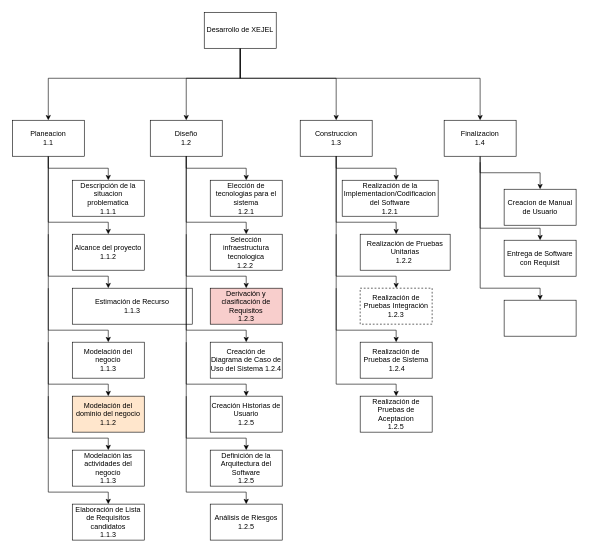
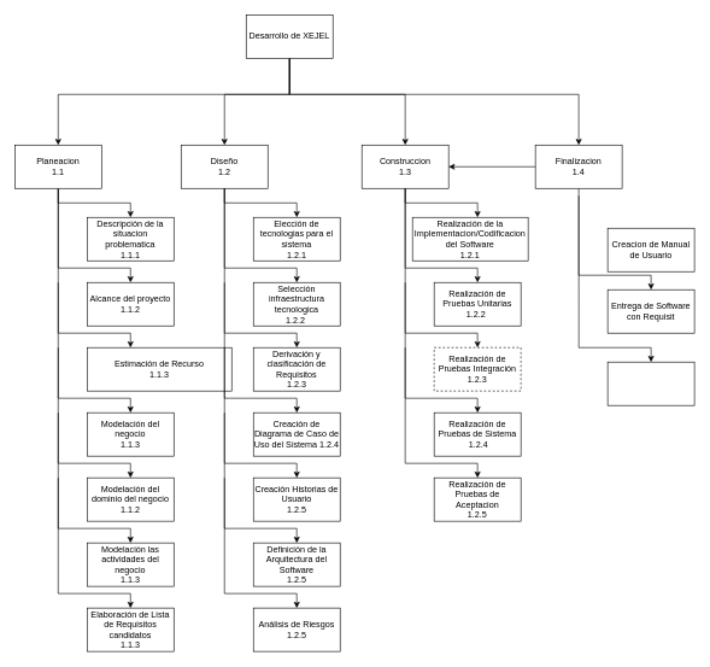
  <mxCell id="0" />
  <mxCell id="1" parent="0" />
  <mxCell id="2" value="" style="edgeStyle=orthogonalEdgeStyle;rounded=0;orthogonalLoop=1;jettySize=auto;html=1;" edge="1" parent="1" source="6" target="12"><mxGeometry relative="1" as="geometry"><Array as="points"><mxPoint x="400" y="130" /><mxPoint x="310" y="130" /></Array></mxGeometry></mxCell>
  <mxCell id="3" value="" style="edgeStyle=orthogonalEdgeStyle;rounded=0;orthogonalLoop=1;jettySize=auto;html=1;entryX=0.5;entryY=0;entryDx=0;entryDy=0;" edge="1" parent="1" source="6" target="13"><mxGeometry relative="1" as="geometry"><Array as="points"><mxPoint x="400" y="130" /><mxPoint x="560" y="130" /></Array></mxGeometry></mxCell>
  <mxCell id="4" value="" style="edgeStyle=orthogonalEdgeStyle;rounded=0;orthogonalLoop=1;jettySize=auto;html=1;" edge="1" parent="1" source="6" target="17"><mxGeometry relative="1" as="geometry"><Array as="points"><mxPoint x="400" y="130" /><mxPoint x="800" y="130" /></Array></mxGeometry></mxCell>
  <mxCell id="5" style="edgeStyle=orthogonalEdgeStyle;rounded=0;orthogonalLoop=1;jettySize=auto;html=1;entryX=0.5;entryY=0;entryDx=0;entryDy=0;" edge="1" parent="1" source="6" target="11"><mxGeometry relative="1" as="geometry"><Array as="points"><mxPoint x="400" y="130" /><mxPoint x="80" y="130" /></Array></mxGeometry></mxCell>
  <mxCell id="6" value="Desarrollo de XEJEL" style="rounded=0;whiteSpace=wrap;html=1;" vertex="1" parent="1"><mxGeometry x="340" y="20" width="120" height="60" as="geometry" /></mxCell>
  <mxCell id="7" value="" style="edgeStyle=orthogonalEdgeStyle;rounded=0;orthogonalLoop=1;jettySize=auto;html=1;strokeColor=#000000;" edge="1" parent="1" source="11" target="18"><mxGeometry relative="1" as="geometry"><Array as="points"><mxPoint x="80" y="280" /><mxPoint x="180" y="280" /></Array></mxGeometry></mxCell>
  <mxCell id="8" value="" style="edgeStyle=orthogonalEdgeStyle;rounded=0;orthogonalLoop=1;jettySize=auto;html=1;strokeColor=#000000;" edge="1" parent="1" source="11" target="19"><mxGeometry relative="1" as="geometry"><Array as="points"><mxPoint x="80" y="370" /><mxPoint x="180" y="370" /></Array></mxGeometry></mxCell>
  <mxCell id="9" value="" style="edgeStyle=orthogonalEdgeStyle;rounded=0;orthogonalLoop=1;jettySize=auto;html=1;strokeColor=#000000;" edge="1" parent="1" source="11" target="20"><mxGeometry relative="1" as="geometry"><Array as="points"><mxPoint x="80" y="460" /><mxPoint x="180" y="460" /></Array></mxGeometry></mxCell>
  <mxCell id="10" value="" style="edgeStyle=orthogonalEdgeStyle;rounded=0;orthogonalLoop=1;jettySize=auto;html=1;entryX=0.5;entryY=0;entryDx=0;entryDy=0;strokeColor=#000000;" edge="1" parent="1" target="21"><mxGeometry relative="1" as="geometry"><mxPoint x="80" y="390" as="sourcePoint" /><mxPoint x="180" y="750" as="targetPoint" /><Array as="points"><mxPoint x="80" y="550" /><mxPoint x="180" y="550" /></Array></mxGeometry></mxCell>
  <mxCell id="11" value="Planeacion&lt;div&gt;1.1&lt;/div&gt;" style="rounded=0;whiteSpace=wrap;html=1;" vertex="1" parent="1"><mxGeometry x="20" y="200" width="120" height="60" as="geometry" /></mxCell>
  <mxCell id="12" value="&lt;div&gt;Diseño&lt;/div&gt;&lt;div&gt;1.2&lt;/div&gt;" style="whiteSpace=wrap;html=1;rounded=0;" vertex="1" parent="1"><mxGeometry x="250" y="200" width="120" height="60" as="geometry" /></mxCell>
  <mxCell id="13" value="&lt;div&gt;Construccion&lt;/div&gt;&lt;div&gt;1.3&lt;/div&gt;" style="whiteSpace=wrap;html=1;rounded=0;" vertex="1" parent="1"><mxGeometry x="500" y="200" width="120" height="60" as="geometry" /></mxCell>
- <mxCell id="14" value="" style="edgeStyle=orthogonalEdgeStyle;rounded=0;orthogonalLoop=1;jettySize=auto;html=1;" edge="1" parent="1" source="17" target="52"><mxGeometry relative="1" as="geometry" /></mxCell>
+ <mxCell id="14" value="" style="edgeStyle=orthogonalEdgeStyle;rounded=0;orthogonalLoop=1;jettySize=auto;html=1;" edge="1" parent="1" source="17" target="13"><mxGeometry relative="1" as="geometry" /></mxCell>
  <mxCell id="15" value="" style="edgeStyle=orthogonalEdgeStyle;rounded=0;orthogonalLoop=1;jettySize=auto;html=1;" edge="1" parent="1" source="17" target="53"><mxGeometry relative="1" as="geometry"><Array as="points"><mxPoint x="800" y="380" /><mxPoint x="900" y="380" /></Array></mxGeometry></mxCell>
  <mxCell id="16" value="" style="edgeStyle=orthogonalEdgeStyle;rounded=0;orthogonalLoop=1;jettySize=auto;html=1;" edge="1" parent="1" target="54"><mxGeometry relative="1" as="geometry"><mxPoint x="800.059" y="270" as="sourcePoint" /><Array as="points"><mxPoint x="800" y="480" /><mxPoint x="900" y="480" /></Array></mxGeometry></mxCell>
  <mxCell id="17" value="Finalizacion&lt;div&gt;1.4&lt;/div&gt;" style="whiteSpace=wrap;html=1;rounded=0;" vertex="1" parent="1"><mxGeometry x="740" y="200" width="120" height="60" as="geometry" /></mxCell>
  <mxCell id="18" value="Descripción de la situacion problematica&lt;div&gt;1.1.1&lt;/div&gt;" style="whiteSpace=wrap;html=1;rounded=0;" vertex="1" parent="1"><mxGeometry x="120" y="300" width="120" height="60" as="geometry" /></mxCell>
  <mxCell id="19" value="Alcance del proyecto 1.1.2" style="whiteSpace=wrap;html=1;rounded=0;" vertex="1" parent="1"><mxGeometry x="120" y="390" width="120" height="60" as="geometry" /></mxCell>
  <mxCell id="20" value="Estimación de Recurso&lt;div&gt;1.1.3&lt;/div&gt;" style="whiteSpace=wrap;html=1;rounded=0;" vertex="1" parent="1"><mxGeometry x="120" y="480" width="200" height="60" as="geometry" /></mxCell>
  <mxCell id="21" value="Modelación del negocio&lt;div&gt;1.1.3&lt;/div&gt;" style="whiteSpace=wrap;html=1;rounded=0;" vertex="1" parent="1"><mxGeometry x="120" y="570" width="120" height="60" as="geometry" /></mxCell>
  <mxCell id="22" value="" style="edgeStyle=orthogonalEdgeStyle;rounded=0;orthogonalLoop=1;jettySize=auto;html=1;" edge="1" parent="1" target="26"><mxGeometry relative="1" as="geometry"><mxPoint x="310" y="260" as="sourcePoint" /><Array as="points"><mxPoint x="310" y="280" /><mxPoint x="410" y="280" /></Array></mxGeometry></mxCell>
  <mxCell id="23" value="" style="edgeStyle=orthogonalEdgeStyle;rounded=0;orthogonalLoop=1;jettySize=auto;html=1;" edge="1" parent="1" target="27"><mxGeometry relative="1" as="geometry"><mxPoint x="310" y="260" as="sourcePoint" /><Array as="points"><mxPoint x="310" y="370" /><mxPoint x="410" y="370" /></Array></mxGeometry></mxCell>
  <mxCell id="24" value="" style="edgeStyle=orthogonalEdgeStyle;rounded=0;orthogonalLoop=1;jettySize=auto;html=1;" edge="1" parent="1" target="28"><mxGeometry relative="1" as="geometry"><mxPoint x="310" y="260" as="sourcePoint" /><Array as="points"><mxPoint x="310" y="460" /><mxPoint x="410" y="460" /></Array></mxGeometry></mxCell>
  <mxCell id="25" value="" style="edgeStyle=orthogonalEdgeStyle;rounded=0;orthogonalLoop=1;jettySize=auto;html=1;entryX=0.5;entryY=0;entryDx=0;entryDy=0;" edge="1" parent="1" target="29"><mxGeometry relative="1" as="geometry"><mxPoint x="310" y="390" as="sourcePoint" /><mxPoint x="410" y="750" as="targetPoint" /><Array as="points"><mxPoint x="310" y="550" /><mxPoint x="410" y="550" /></Array></mxGeometry></mxCell>
  <mxCell id="26" value="Elección de tecnologias para el sistema&lt;div&gt;1.2.1&lt;/div&gt;" style="whiteSpace=wrap;html=1;rounded=0;" vertex="1" parent="1"><mxGeometry x="350" y="300" width="120" height="60" as="geometry" /></mxCell>
  <mxCell id="27" value="Selección infraestructura tecnologica&lt;div&gt;1.2.2&amp;nbsp;&lt;/div&gt;" style="whiteSpace=wrap;html=1;rounded=0;" vertex="1" parent="1"><mxGeometry x="350" y="390" width="120" height="60" as="geometry" /></mxCell>
- <mxCell id="28" value="Derivación y clasificación de Requisitos&lt;div&gt;1.2.3&lt;/div&gt;" style="whiteSpace=wrap;html=1;rounded=0;fillColor=#f8cecc;" vertex="1" parent="1"><mxGeometry x="350" y="480" width="120" height="60" as="geometry" /></mxCell>
+ <mxCell id="28" value="Derivación y clasificación de Requisitos&lt;div&gt;1.2.3&lt;/div&gt;" style="whiteSpace=wrap;html=1;rounded=0;" vertex="1" parent="1"><mxGeometry x="350" y="480" width="120" height="60" as="geometry" /></mxCell>
  <mxCell id="29" value="Creación de Diagrama de Caso de Uso del Sistema 1.2.4" style="whiteSpace=wrap;html=1;rounded=0;" vertex="1" parent="1"><mxGeometry x="350" y="570" width="120" height="60" as="geometry" /></mxCell>
  <mxCell id="30" value="" style="edgeStyle=orthogonalEdgeStyle;rounded=0;orthogonalLoop=1;jettySize=auto;html=1;entryX=0.5;entryY=0;entryDx=0;entryDy=0;" edge="1" parent="1" target="31"><mxGeometry relative="1" as="geometry"><mxPoint x="310" y="480" as="sourcePoint" /><mxPoint x="410" y="840" as="targetPoint" /><Array as="points"><mxPoint x="310" y="640" /><mxPoint x="410" y="640" /></Array></mxGeometry></mxCell>
  <mxCell id="31" value="Creación Historias de Usuario&lt;div&gt;1.2.5&lt;/div&gt;" style="whiteSpace=wrap;html=1;rounded=0;" vertex="1" parent="1"><mxGeometry x="350" y="660" width="120" height="60" as="geometry" /></mxCell>
  <mxCell id="32" value="" style="edgeStyle=orthogonalEdgeStyle;rounded=0;orthogonalLoop=1;jettySize=auto;html=1;entryX=0.5;entryY=0;entryDx=0;entryDy=0;strokeColor=#000000;" edge="1" parent="1" target="33"><mxGeometry relative="1" as="geometry"><mxPoint x="80" y="480" as="sourcePoint" /><mxPoint x="180" y="840" as="targetPoint" /><Array as="points"><mxPoint x="80" y="640" /><mxPoint x="180" y="640" /></Array></mxGeometry></mxCell>
- <mxCell id="33" value="Modelación del dominio del negocio 1.1.2" style="whiteSpace=wrap;html=1;rounded=0;fillColor=#ffe6cc;" vertex="1" parent="1"><mxGeometry x="120" y="660" width="120" height="60" as="geometry" /></mxCell>
+ <mxCell id="33" value="Modelación del dominio del negocio 1.1.2" style="whiteSpace=wrap;html=1;rounded=0;" vertex="1" parent="1"><mxGeometry x="120" y="660" width="120" height="60" as="geometry" /></mxCell>
  <mxCell id="34" value="" style="edgeStyle=orthogonalEdgeStyle;rounded=0;orthogonalLoop=1;jettySize=auto;html=1;entryX=0.5;entryY=0;entryDx=0;entryDy=0;strokeColor=#000000;" edge="1" parent="1" target="35"><mxGeometry relative="1" as="geometry"><mxPoint x="80" y="570" as="sourcePoint" /><mxPoint x="180" y="930" as="targetPoint" /><Array as="points"><mxPoint x="80" y="730" /><mxPoint x="180" y="730" /></Array></mxGeometry></mxCell>
  <mxCell id="35" value="Modelación las actividades del negocio&lt;div&gt;1.1.3&lt;/div&gt;" style="whiteSpace=wrap;html=1;rounded=0;" vertex="1" parent="1"><mxGeometry x="120" y="750" width="120" height="60" as="geometry" /></mxCell>
  <mxCell id="36" value="" style="edgeStyle=orthogonalEdgeStyle;rounded=0;orthogonalLoop=1;jettySize=auto;html=1;entryX=0.5;entryY=0;entryDx=0;entryDy=0;strokeColor=#000000;" edge="1" parent="1" target="37"><mxGeometry relative="1" as="geometry"><mxPoint x="80" y="660" as="sourcePoint" /><mxPoint x="180" y="1020" as="targetPoint" /><Array as="points"><mxPoint x="80" y="820" /><mxPoint x="180" y="820" /></Array></mxGeometry></mxCell>
  <mxCell id="37" value="Elaboración de Lista de Requisitos candidatos&lt;div&gt;1.1.3&lt;/div&gt;" style="whiteSpace=wrap;html=1;rounded=0;" vertex="1" parent="1"><mxGeometry x="120" y="840" width="120" height="60" as="geometry" /></mxCell>
  <mxCell id="38" value="" style="edgeStyle=orthogonalEdgeStyle;rounded=0;orthogonalLoop=1;jettySize=auto;html=1;entryX=0.5;entryY=0;entryDx=0;entryDy=0;" edge="1" parent="1" target="39"><mxGeometry relative="1" as="geometry"><mxPoint x="310" y="570" as="sourcePoint" /><mxPoint x="410" y="930" as="targetPoint" /><Array as="points"><mxPoint x="310" y="730" /><mxPoint x="410" y="730" /></Array></mxGeometry></mxCell>
  <mxCell id="39" value="Definición de la Arquitectura del Software&lt;div&gt;1.2.5&lt;/div&gt;" style="whiteSpace=wrap;html=1;rounded=0;" vertex="1" parent="1"><mxGeometry x="350" y="750" width="120" height="60" as="geometry" /></mxCell>
  <mxCell id="40" value="" style="edgeStyle=orthogonalEdgeStyle;rounded=0;orthogonalLoop=1;jettySize=auto;html=1;entryX=0.5;entryY=0;entryDx=0;entryDy=0;" edge="1" parent="1" target="41"><mxGeometry relative="1" as="geometry"><mxPoint x="310" y="660" as="sourcePoint" /><mxPoint x="410" y="1020" as="targetPoint" /><Array as="points"><mxPoint x="310" y="820" /><mxPoint x="410" y="820" /></Array></mxGeometry></mxCell>
  <mxCell id="41" value="Análisis de Riesgos&lt;div&gt;1.2.5&lt;/div&gt;" style="whiteSpace=wrap;html=1;rounded=0;" vertex="1" parent="1"><mxGeometry x="350" y="840" width="120" height="60" as="geometry" /></mxCell>
  <mxCell id="42" value="" style="edgeStyle=orthogonalEdgeStyle;rounded=0;orthogonalLoop=1;jettySize=auto;html=1;" edge="1" parent="1" target="46"><mxGeometry relative="1" as="geometry"><mxPoint x="560" y="260" as="sourcePoint" /><Array as="points"><mxPoint x="560" y="280" /><mxPoint x="660" y="280" /></Array></mxGeometry></mxCell>
  <mxCell id="43" value="" style="edgeStyle=orthogonalEdgeStyle;rounded=0;orthogonalLoop=1;jettySize=auto;html=1;" edge="1" parent="1" target="47"><mxGeometry relative="1" as="geometry"><mxPoint x="560" y="260" as="sourcePoint" /><Array as="points"><mxPoint x="560" y="370" /><mxPoint x="660" y="370" /></Array></mxGeometry></mxCell>
  <mxCell id="44" value="" style="edgeStyle=orthogonalEdgeStyle;rounded=0;orthogonalLoop=1;jettySize=auto;html=1;" edge="1" parent="1" target="48"><mxGeometry relative="1" as="geometry"><mxPoint x="560" y="260" as="sourcePoint" /><Array as="points"><mxPoint x="560" y="460" /><mxPoint x="660" y="460" /></Array></mxGeometry></mxCell>
  <mxCell id="45" value="" style="edgeStyle=orthogonalEdgeStyle;rounded=0;orthogonalLoop=1;jettySize=auto;html=1;entryX=0.5;entryY=0;entryDx=0;entryDy=0;" edge="1" parent="1" target="49"><mxGeometry relative="1" as="geometry"><mxPoint x="560" y="390" as="sourcePoint" /><mxPoint x="660" y="750" as="targetPoint" /><Array as="points"><mxPoint x="560" y="550" /><mxPoint x="660" y="550" /></Array></mxGeometry></mxCell>
  <mxCell id="46" value="Realización de la Implementacion/Codificacion del Software&lt;div&gt;1.2.1&lt;/div&gt;" style="whiteSpace=wrap;html=1;rounded=0;" vertex="1" parent="1"><mxGeometry x="570" y="300" width="160" height="60" as="geometry" /></mxCell>
- <mxCell id="47" value="&lt;div&gt;Realización de Pruebas Unitarias&lt;/div&gt;&lt;div&gt;1.2.2&amp;nbsp;&lt;/div&gt;" style="whiteSpace=wrap;html=1;rounded=0;" vertex="1" parent="1"><mxGeometry x="600" y="390" width="150" height="60" as="geometry" /></mxCell>
+ <mxCell id="47" value="&lt;div&gt;Realización de Pruebas Unitarias&lt;/div&gt;&lt;div&gt;1.2.2&amp;nbsp;&lt;/div&gt;" style="whiteSpace=wrap;html=1;rounded=0;" vertex="1" parent="1"><mxGeometry x="600" y="390" width="120" height="60" as="geometry" /></mxCell>
  <mxCell id="48" value="&lt;div&gt;Realización de Pruebas Integración&lt;/div&gt;&lt;div&gt;1.2.3&lt;/div&gt;" style="whiteSpace=wrap;html=1;rounded=0;dashed=1;" vertex="1" parent="1"><mxGeometry x="600" y="480" width="120" height="60" as="geometry" /></mxCell>
  <mxCell id="49" value="&lt;div&gt;Realización de Pruebas de Sistema&lt;/div&gt;&amp;nbsp;1.2.4" style="whiteSpace=wrap;html=1;rounded=0;" vertex="1" parent="1"><mxGeometry x="600" y="570" width="120" height="60" as="geometry" /></mxCell>
  <mxCell id="50" value="" style="edgeStyle=orthogonalEdgeStyle;rounded=0;orthogonalLoop=1;jettySize=auto;html=1;entryX=0.5;entryY=0;entryDx=0;entryDy=0;" edge="1" parent="1" target="51"><mxGeometry relative="1" as="geometry"><mxPoint x="560" y="480" as="sourcePoint" /><mxPoint x="660" y="840" as="targetPoint" /><Array as="points"><mxPoint x="560" y="640" /><mxPoint x="660" y="640" /></Array></mxGeometry></mxCell>
  <mxCell id="51" value="&lt;div&gt;Realización de Pruebas de Aceptacion&lt;/div&gt;&lt;div&gt;1.2.5&lt;/div&gt;" style="whiteSpace=wrap;html=1;rounded=0;" vertex="1" parent="1"><mxGeometry x="600" y="660" width="120" height="60" as="geometry" /></mxCell>
  <mxCell id="52" value="Creacion de Manual de Usuario" style="whiteSpace=wrap;html=1;rounded=0;" vertex="1" parent="1"><mxGeometry x="840" y="315" width="120" height="60" as="geometry" /></mxCell>
  <mxCell id="53" value="Entrega de Software con Requisit" style="whiteSpace=wrap;html=1;rounded=0;" vertex="1" parent="1"><mxGeometry x="840" y="400" width="120" height="60" as="geometry" /></mxCell>
  <mxCell id="54" value="" style="whiteSpace=wrap;html=1;rounded=0;" vertex="1" parent="1"><mxGeometry x="840" y="500" width="120" height="60" as="geometry" /></mxCell>
